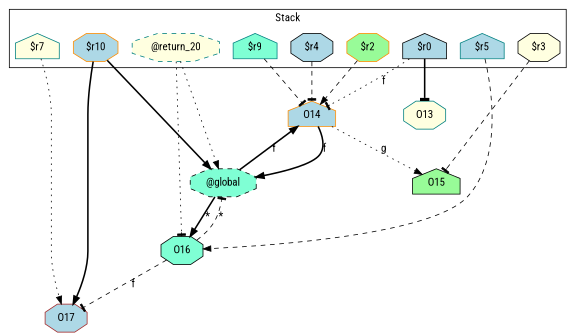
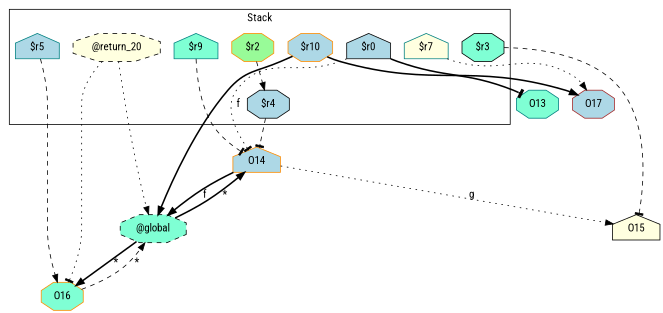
  digraph {
    fontname="Roboto Condensed"
    rankDir=LR
    node [color=black fillcolor=lightblue fontname="Roboto Condensed" shape=octagon style=filled]
    edge [arrowhead=normal fontname="Roboto Condensed" style=dashed]
    "$r2" [color=darkorange fillcolor=palegreen]
    "$r0" [shape=house]
    "$r10" [color=darkorange]
    "$r9" [color=teal fillcolor=aquamarine shape=house]
    "$r7" [color=teal fillcolor=lightyellow shape=house]
    "$r5" [color=teal shape=house]
-   "$r3" [fillcolor=lightyellow]
+   "$r3" [fillcolor=aquamarine]
    "$r4"
-   "@return_20" [color=teal fillcolor=lightyellow style="filled,dashed"]
+   "@return_20" [fillcolor=lightyellow style="filled,dashed"]
    O14 [color=darkorange shape=house]
-   O13 [color=teal fillcolor=lightyellow]
+   O13 [color=teal fillcolor=aquamarine]
    O17 [color=brown]
    "@global" [fillcolor=aquamarine style="filled,dashed"]
-   O16 [fillcolor=aquamarine]
-   O15 [fillcolor=palegreen shape=house]
+   O16 [color=darkorange fillcolor=aquamarine]
+   O15 [fillcolor=lightyellow shape=house]
    subgraph cluster_1 {
      label=Stack
      "$r2"
      "$r0"
      "$r10"
      "$r9"
      "$r7"
      "$r5"
      "$r3"
      "$r4"
      "@return_20"
    }
-   "$r2" -> O14
+   "$r2" -> "$r4"
    "$r0" -> O14 [arrowhead=tee label=f style=dotted weight=0.2]
    "$r0" -> O13 [arrowhead=tee style=bold]
    "$r10" -> O17 [style=bold]
    "$r10" -> "@global" [style=bold]
    "$r9" -> O14 [arrowhead=tee]
    "$r7" -> O17 [style=dotted]
    "$r5" -> O16
    "$r3" -> O15 [arrowhead=tee]
    "$r4" -> O14 [arrowhead=tee]
    "@return_20" -> "@global" [style=dotted]
    "@return_20" -> O16 [arrowhead=tee style=dotted]
    O14 -> "@global" [label=f style=bold weight=0.2]
    O14 -> O15 [label=g style=dotted weight=0.2]
-   "@global" -> O14 [label=f style=bold weight=0.2]
+   "@global" -> O14 [label="*" style=bold weight=0.2]
    "@global" -> O16 [label="*" style=bold weight=0.2]
-   O16 -> O17 [arrowhead=tee label=f weight=0.2]
-   O16 -> "@global" [arrowhead=tee label="*" weight=0.2]
+   O16 -> "@global" [label="*" weight=0.2]
  }
